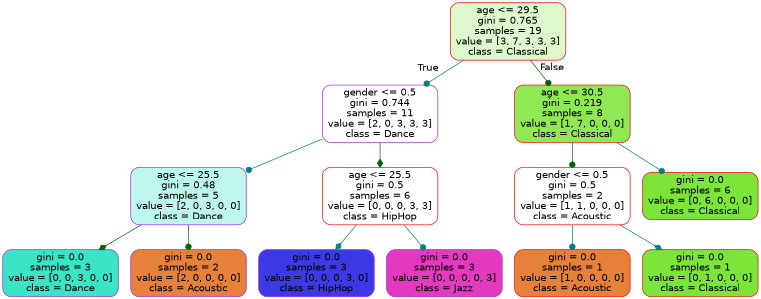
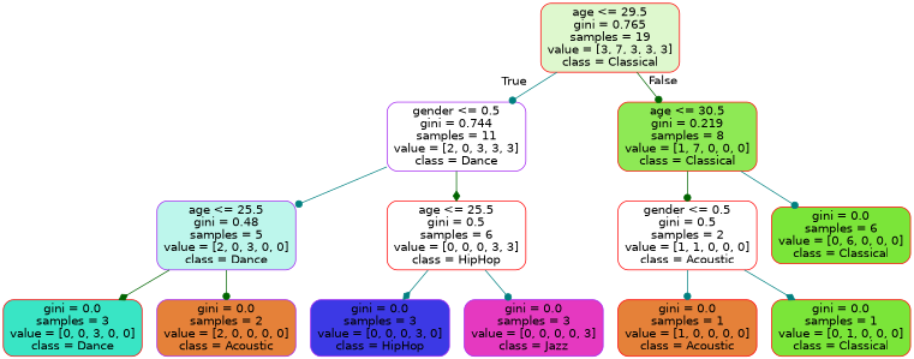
  digraph {
    node [color=red fillcolor="#ffffff" fontname=helvetica shape=box style="filled, rounded"]
    edge [fontname=helvetica color=teal arrowhead=dot]
    n1 [fillcolor="#def8ce" label="age <= 29.5\ngini = 0.765\nsamples = 19\nvalue = [3, 7, 3, 3, 3]\nclass = Classical"]
    n2 [color=purple label="gender <= 0.5\ngini = 0.744\nsamples = 11\nvalue = [2, 0, 3, 3, 3]\nclass = Dance"]
    n3 [fillcolor="#8ee955" label="age <= 30.5\ngini = 0.219\nsamples = 8\nvalue = [1, 7, 0, 0, 0]\nclass = Classical"]
    n4 [color=purple fillcolor="#bdf6ec" label="age <= 25.5\ngini = 0.48\nsamples = 5\nvalue = [2, 0, 3, 0, 0]\nclass = Dance"]
    n5 [label="age <= 25.5\ngini = 0.5\nsamples = 6\nvalue = [0, 0, 0, 3, 3]\nclass = HipHop"]
-   n6 [color=purple fillcolor="#39e5c5" label="gini = 0.0\nsamples = 3\nvalue = [0, 0, 3, 0, 0]\nclass = Dance"]
+   n6 [fillcolor="#39e5c5" label="gini = 0.0\nsamples = 3\nvalue = [0, 0, 3, 0, 0]\nclass = Dance"]
    n7 [color=purple fillcolor="#e58139" label="gini = 0.0\nsamples = 2\nvalue = [2, 0, 0, 0, 0]\nclass = Acoustic"]
    n8 [color=purple fillcolor="#3c39e5" label="gini = 0.0\nsamples = 3\nvalue = [0, 0, 0, 3, 0]\nclass = HipHop"]
    n9 [color=purple fillcolor="#e539c0" label="gini = 0.0\nsamples = 3\nvalue = [0, 0, 0, 0, 3]\nclass = Jazz"]
    n10 [label="gender <= 0.5\ngini = 0.5\nsamples = 2\nvalue = [1, 1, 0, 0, 0]\nclass = Acoustic"]
    n11 [fillcolor="#7be539" label="gini = 0.0\nsamples = 6\nvalue = [0, 6, 0, 0, 0]\nclass = Classical"]
    n12 [fillcolor="#e58139" label="gini = 0.0\nsamples = 1\nvalue = [1, 0, 0, 0, 0]\nclass = Acoustic"]
    n13 [fillcolor="#7be539" label="gini = 0.0\nsamples = 1\nvalue = [0, 1, 0, 0, 0]\nclass = Classical"]
    n1 -> n2 [headlabel=True labelangle=45 labeldistance=2.5]
    n1 -> n3 [headlabel=False labelangle=-45 labeldistance=2.5 color=darkgreen]
    n2 -> n4
    n2 -> n5 [color=darkgreen arrowhead=diamond]
    n3 -> n10 [color=darkgreen]
    n3 -> n11
    n4 -> n6 [color=darkgreen arrowhead=diamond]
    n4 -> n7 [color=darkgreen]
    n5 -> n8 [arrowhead=diamond]
    n5 -> n9
    n10 -> n12
    n10 -> n13 [arrowhead=diamond]
  }
